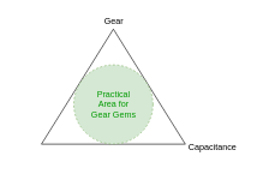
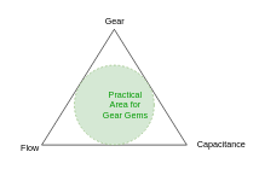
  <mxCell id="0" />
  <mxCell id="1" parent="0" />
  <mxCell id="2" value="" style="triangle;whiteSpace=wrap;html=1;rotation=-90;" vertex="1" parent="1"><mxGeometry x="76.5" y="20" width="160" height="200" as="geometry" /></mxCell>
  <mxCell id="3" value="Gear" style="text;html=1;align=center;verticalAlign=middle;resizable=0;points=[];autosize=1;" vertex="1" parent="1"><mxGeometry x="126.5" y="20" width="60" height="20" as="geometry" /></mxCell>
- <mxCell id="5" value="Capacitance" style="text;html=1;align=center;verticalAlign=middle;resizable=0;points=[];autosize=1;" vertex="1" parent="1"><mxGeometry x="254" y="194.5" width="80" height="20" as="geometry" /></mxCell>
+ <mxCell id="4" value="Flow" style="text;html=1;align=center;verticalAlign=middle;resizable=0;points=[];autosize=1;" vertex="1" parent="1"><mxGeometry x="20" y="194.5" width="40" height="20" as="geometry" /></mxCell>
+ <mxCell id="5" value="Capacitance" style="text;html=1;align=center;verticalAlign=middle;resizable=0;points=[];autosize=1;" vertex="1" parent="1"><mxGeometry x="264" y="189.5" width="80" height="20" as="geometry" /></mxCell>
  <mxCell id="6" value="" style="ellipse;whiteSpace=wrap;html=1;aspect=fixed;dashed=1;fillColor=#d5e8d4;strokeColor=#82b366;" vertex="1" parent="1"><mxGeometry x="101.5" y="89.75" width="110" height="110" as="geometry" /></mxCell>
- <mxCell id="7" value="Practical Area for Gear Gems" style="text;html=1;strokeColor=none;fillColor=none;align=center;verticalAlign=middle;whiteSpace=wrap;rounded=0;fontColor=#009900;" vertex="1" parent="1"><mxGeometry x="121.75" y="109.75" width="69.5" height="70" as="geometry" /></mxCell>
+ <mxCell id="7" value="Practical Area for Gear Gems" style="text;html=1;strokeColor=none;fillColor=none;align=center;verticalAlign=middle;whiteSpace=wrap;rounded=0;fontColor=#009900;" vertex="1" parent="1"><mxGeometry x="136.75" y="109.75" width="69.5" height="70" as="geometry" /></mxCell>
